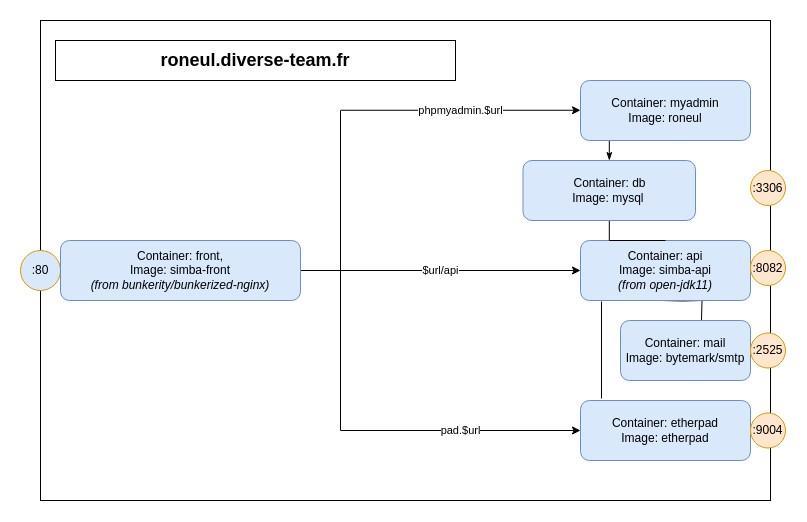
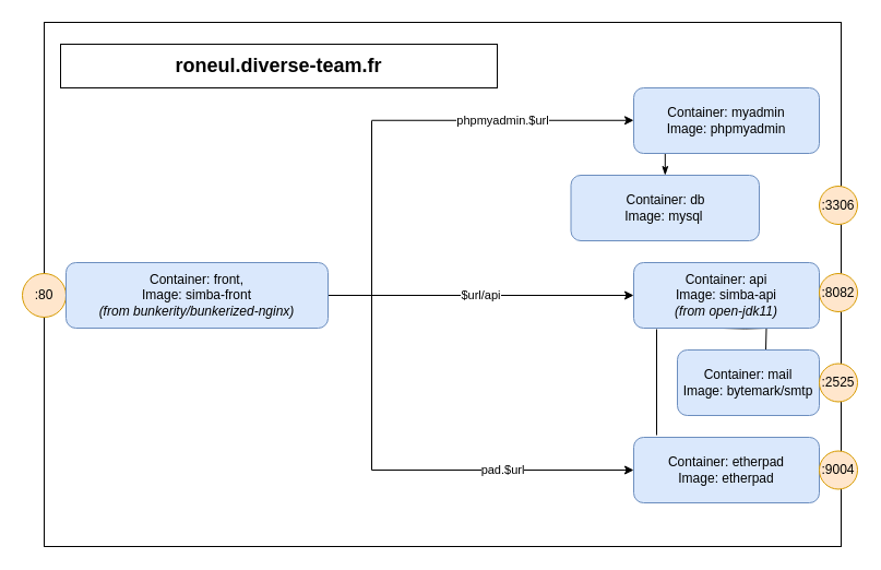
  <mxCell id="0" />
  <mxCell id="1" parent="0" />
  <mxCell id="2" value="" style="rounded=0;whiteSpace=wrap;html=1;fillColor=none;" vertex="1" parent="1"><mxGeometry x="40" y="20" width="730" height="480" as="geometry" /></mxCell>
- <mxCell id="3" value="&lt;div&gt;:80&lt;/div&gt;" style="ellipse;whiteSpace=wrap;html=1;aspect=fixed;fillColor=#dae8fc;strokeColor=#d79b00;" vertex="1" parent="1"><mxGeometry x="20" y="250" width="40" height="40" as="geometry" /></mxCell>
+ <mxCell id="3" value="&lt;div&gt;:80&lt;/div&gt;" style="ellipse;whiteSpace=wrap;html=1;aspect=fixed;fillColor=#ffe6cc;strokeColor=#d79b00;" vertex="1" parent="1"><mxGeometry x="20" y="250" width="40" height="40" as="geometry" /></mxCell>
  <mxCell id="4" value="&lt;div&gt;$url/api&lt;/div&gt;" style="edgeStyle=orthogonalEdgeStyle;rounded=0;orthogonalLoop=1;jettySize=auto;html=1;" edge="1" parent="1" source="5" target="7"><mxGeometry relative="1" as="geometry" /></mxCell>
  <mxCell id="5" value="&lt;div&gt;Container: front, &lt;br&gt;Image: simba-front&lt;br&gt;&lt;/div&gt;&lt;div&gt;&lt;i&gt;(from bunkerity/bunkerized-nginx)&lt;br&gt;&lt;/i&gt;&lt;/div&gt;" style="rounded=1;whiteSpace=wrap;html=1;fillColor=#dae8fc;strokeColor=#6c8ebf;" vertex="1" parent="1"><mxGeometry x="60" y="240" width="240" height="60" as="geometry" /></mxCell>
  <mxCell id="6" style="edgeStyle=orthogonalEdgeStyle;rounded=0;orthogonalLoop=1;jettySize=auto;html=1;endArrow=none;endFill=0;" edge="1" parent="1"><mxGeometry relative="1" as="geometry"><mxPoint x="661" y="300" as="sourcePoint" /><mxPoint x="701" y="320" as="targetPoint" /></mxGeometry></mxCell>
  <mxCell id="7" value="&lt;div&gt;Container: api&lt;/div&gt;Image: simba-api &lt;br&gt;&lt;i&gt;(from open-jdk11)&lt;/i&gt;" style="rounded=1;whiteSpace=wrap;html=1;fillColor=#dae8fc;strokeColor=#6c8ebf;" vertex="1" parent="1"><mxGeometry x="580" y="240" width="170" height="60" as="geometry" /></mxCell>
  <mxCell id="8" value="&lt;div&gt;:8082&lt;/div&gt;" style="ellipse;whiteSpace=wrap;html=1;aspect=fixed;fillColor=#ffe6cc;strokeColor=#d79b00;" vertex="1" parent="1"><mxGeometry x="750" y="250" width="35" height="35" as="geometry" /></mxCell>
- <mxCell id="9" style="edgeStyle=orthogonalEdgeStyle;rounded=0;orthogonalLoop=1;jettySize=auto;html=1;entryX=0.5;entryY=0;entryDx=0;entryDy=0;endArrow=none;endFill=0;" edge="1" parent="1" source="11" target="7"><mxGeometry relative="1" as="geometry" /></mxCell>
  <mxCell id="10" style="edgeStyle=orthogonalEdgeStyle;rounded=0;orthogonalLoop=1;jettySize=auto;html=1;entryX=0.5;entryY=1;entryDx=0;entryDy=0;endArrow=none;endFill=0;startArrow=classicThin;startFill=1;" edge="1" parent="1" source="11" target="17"><mxGeometry relative="1" as="geometry" /></mxCell>
  <mxCell id="11" value="&lt;div&gt;Container: db&lt;br&gt;&lt;/div&gt;Image: mysql&amp;nbsp;" style="rounded=1;whiteSpace=wrap;html=1;fillColor=#dae8fc;strokeColor=#6c8ebf;" vertex="1" parent="1"><mxGeometry x="522.5" y="160" width="172.5" height="60" as="geometry" /></mxCell>
  <mxCell id="12" value="&lt;div&gt;:3306&lt;/div&gt;" style="ellipse;whiteSpace=wrap;html=1;aspect=fixed;fillColor=#ffe6cc;strokeColor=#d79b00;" vertex="1" parent="1"><mxGeometry x="750" y="170" width="35" height="35" as="geometry" /></mxCell>
  <mxCell id="13" value="&lt;div&gt;Container: etherpad&lt;br&gt;&lt;/div&gt;Image: etherpad" style="rounded=1;whiteSpace=wrap;html=1;fillColor=#dae8fc;strokeColor=#6c8ebf;" vertex="1" parent="1"><mxGeometry x="580" y="400" width="170" height="60" as="geometry" /></mxCell>
  <mxCell id="14" value="&lt;div&gt;:9004&lt;/div&gt;" style="ellipse;whiteSpace=wrap;html=1;aspect=fixed;fillColor=#ffe6cc;strokeColor=#d79b00;" vertex="1" parent="1"><mxGeometry x="750" y="412.5" width="35" height="35" as="geometry" /></mxCell>
  <mxCell id="15" value="&lt;div&gt;Container: mail&lt;/div&gt;Image: bytemark/smtp" style="rounded=1;whiteSpace=wrap;html=1;fillColor=#dae8fc;strokeColor=#6c8ebf;" vertex="1" parent="1"><mxGeometry x="620" y="320" width="130" height="60" as="geometry" /></mxCell>
  <mxCell id="16" value="&lt;div&gt;:2525&lt;/div&gt;" style="ellipse;whiteSpace=wrap;html=1;aspect=fixed;fillColor=#ffe6cc;strokeColor=#d79b00;" vertex="1" parent="1"><mxGeometry x="750" y="332.5" width="35" height="35" as="geometry" /></mxCell>
- <mxCell id="17" value="&lt;div&gt;Container: myadmin&lt;/div&gt;Image: roneul" style="rounded=1;whiteSpace=wrap;html=1;fillColor=#dae8fc;strokeColor=#6c8ebf;" vertex="1" parent="1"><mxGeometry x="580" y="80" width="170" height="60" as="geometry" /></mxCell>
+ <mxCell id="17" value="&lt;div&gt;Container: myadmin&lt;/div&gt;Image: phpmyadmin" style="rounded=1;whiteSpace=wrap;html=1;fillColor=#dae8fc;strokeColor=#6c8ebf;" vertex="1" parent="1"><mxGeometry x="580" y="80" width="170" height="60" as="geometry" /></mxCell>
  <mxCell id="18" value="pad.$url" style="endArrow=classic;html=1;entryX=0;entryY=0.5;entryDx=0;entryDy=0;" edge="1" parent="1" target="13"><mxGeometry width="50" height="50" relative="1" as="geometry"><mxPoint x="340" y="430" as="sourcePoint" /><mxPoint x="520" y="320" as="targetPoint" /></mxGeometry></mxCell>
  <mxCell id="19" value="&lt;div&gt;phpmyadmin.$url&lt;/div&gt;" style="endArrow=classic;html=1;entryX=0;entryY=0.5;entryDx=0;entryDy=0;" edge="1" parent="1"><mxGeometry width="50" height="50" relative="1" as="geometry"><mxPoint x="340" y="109.76" as="sourcePoint" /><mxPoint x="580" y="109.76" as="targetPoint" /></mxGeometry></mxCell>
  <mxCell id="20" value="" style="endArrow=none;html=1;" edge="1" parent="1"><mxGeometry width="50" height="50" relative="1" as="geometry"><mxPoint x="340" y="430" as="sourcePoint" /><mxPoint x="340" y="110" as="targetPoint" /></mxGeometry></mxCell>
  <mxCell id="21" value="" style="endArrow=none;html=1;" edge="1" parent="1"><mxGeometry width="50" height="50" relative="1" as="geometry"><mxPoint x="601" y="301" as="sourcePoint" /><mxPoint x="601" y="398" as="targetPoint" /></mxGeometry></mxCell>
  <mxCell id="22" value="roneul.diverse-team.fr" style="rounded=0;whiteSpace=wrap;html=1;fontSize=18;fontStyle=1" vertex="1" parent="1"><mxGeometry x="55" y="40" width="400" height="40" as="geometry" /></mxCell>
